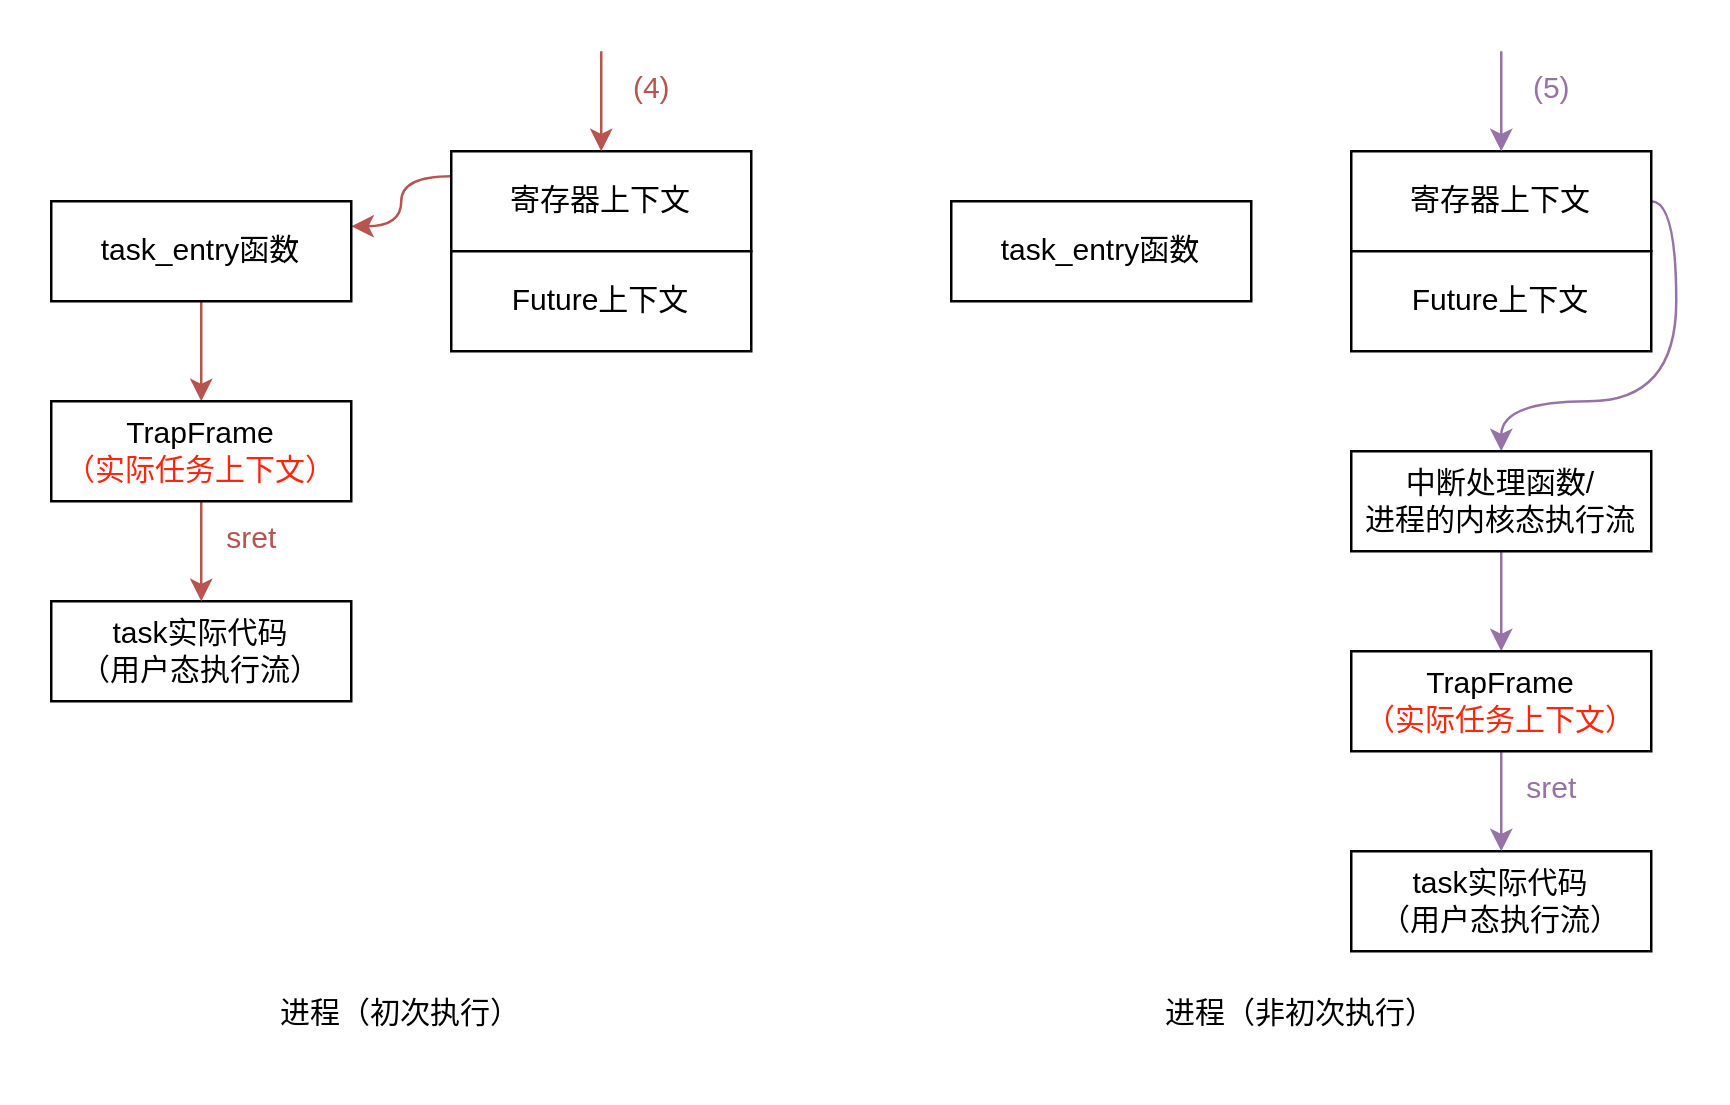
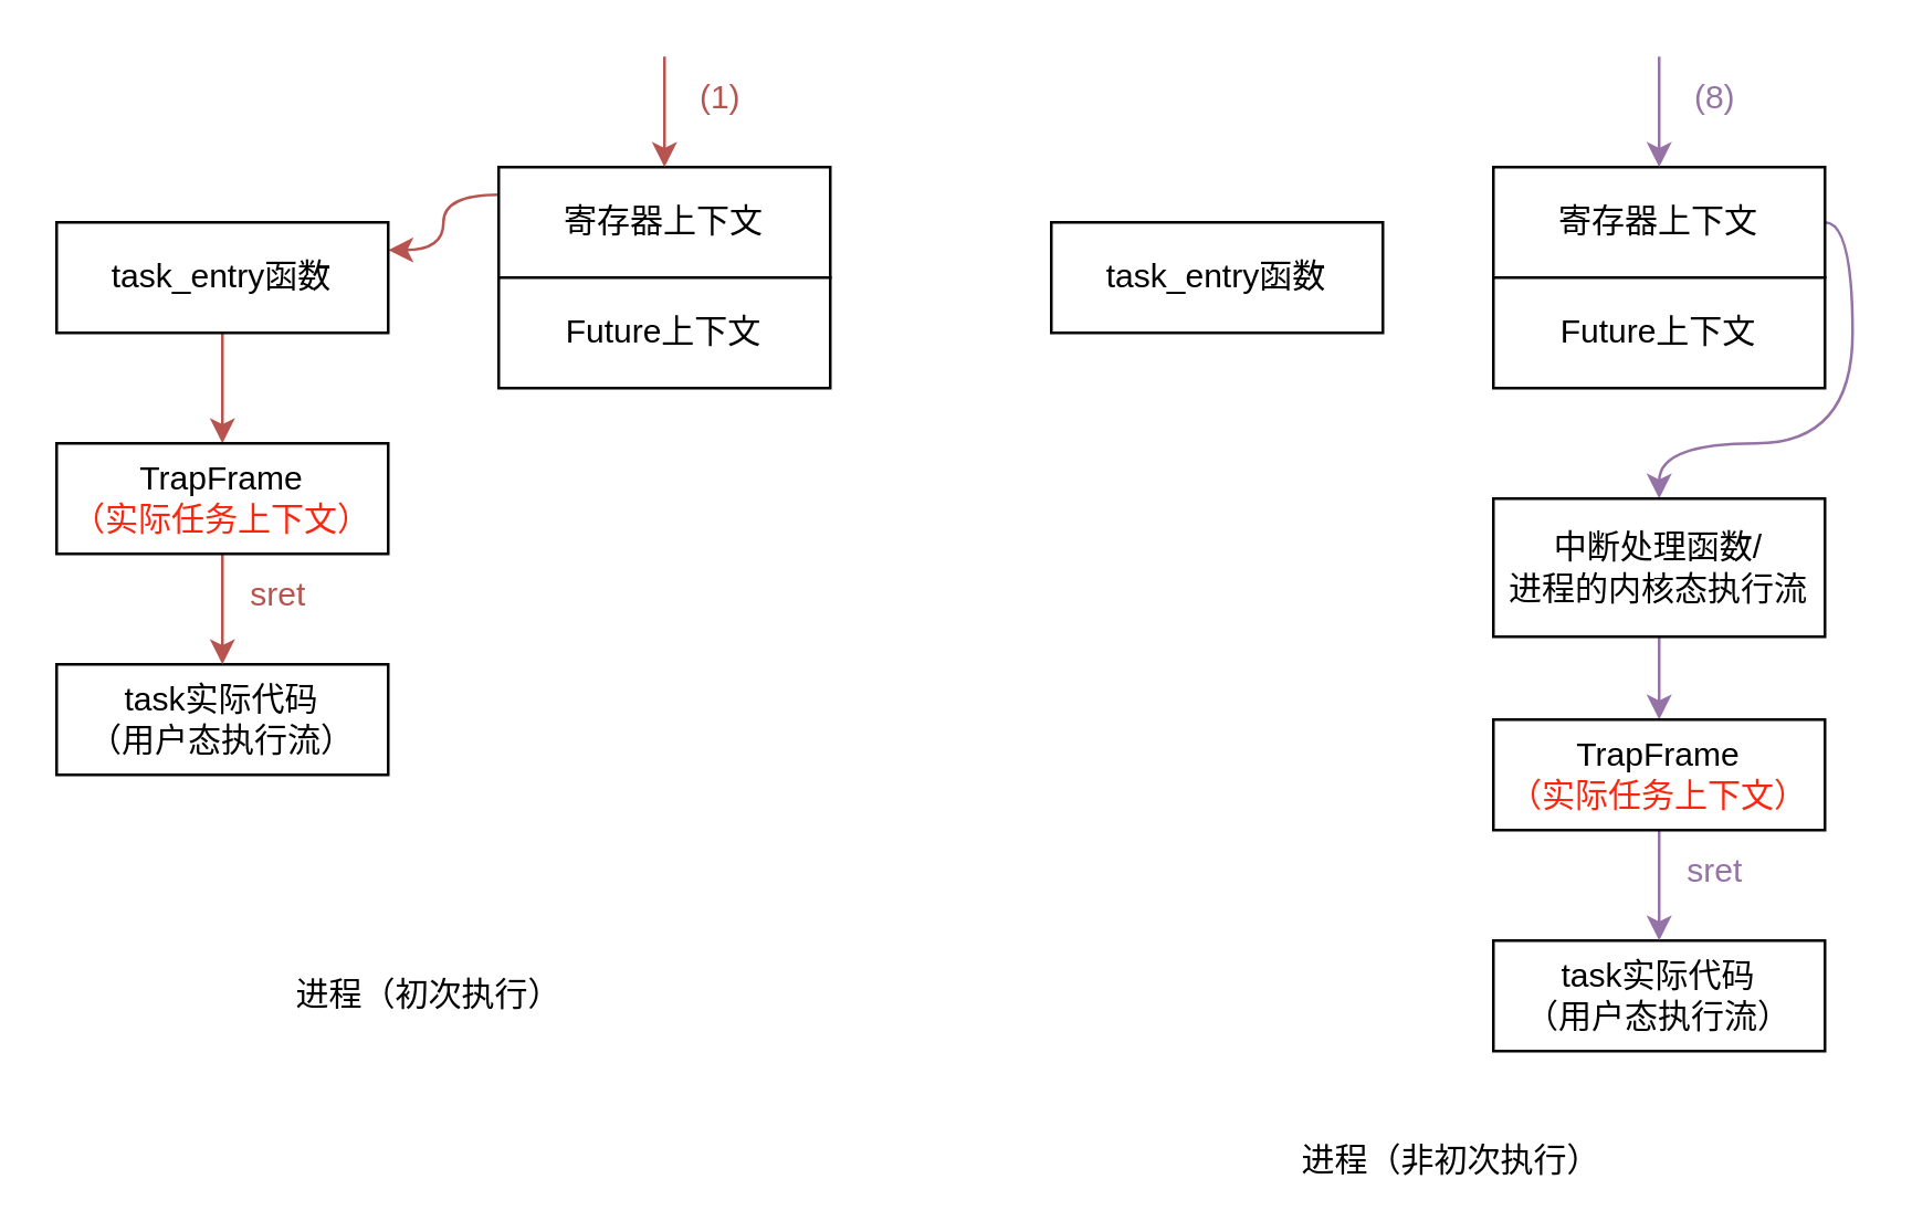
  <mxCell id="0" />
  <mxCell id="1" parent="0" />
  <mxCell id="2" style="edgeStyle=orthogonalEdgeStyle;curved=1;html=1;exitX=0;exitY=0.25;exitDx=0;exitDy=0;entryX=1;entryY=0.25;entryDx=0;entryDy=0;fontColor=#FF250D;fillColor=#f8cecc;strokeColor=#b85450;" parent="1" source="3" target="6" edge="1"><mxGeometry relative="1" as="geometry" /></mxCell>
  <mxCell id="3" value="寄存器上下文" style="rounded=0;whiteSpace=wrap;html=1;" parent="1" vertex="1"><mxGeometry x="180" y="60" width="120" height="40" as="geometry" /></mxCell>
  <mxCell id="4" value="Future上下文" style="rounded=0;whiteSpace=wrap;html=1;" parent="1" vertex="1"><mxGeometry x="180" y="100" width="120" height="40" as="geometry" /></mxCell>
  <mxCell id="5" style="edgeStyle=none;html=1;exitX=0.5;exitY=1;exitDx=0;exitDy=0;entryX=0.5;entryY=0;entryDx=0;entryDy=0;fillColor=#f8cecc;strokeColor=#b85450;" edge="1" parent="1" source="6" target="21"><mxGeometry relative="1" as="geometry" /></mxCell>
  <mxCell id="6" value="task_entry函数" style="rounded=0;whiteSpace=wrap;html=1;" parent="1" vertex="1"><mxGeometry x="20" y="80" width="120" height="40" as="geometry" /></mxCell>
  <mxCell id="7" style="edgeStyle=orthogonalEdgeStyle;curved=1;html=1;exitX=1;exitY=0.5;exitDx=0;exitDy=0;entryX=0.5;entryY=0;entryDx=0;entryDy=0;fontColor=#FF250D;fillColor=#e1d5e7;strokeColor=#9673A6;" parent="1" source="8" target="13" edge="1"><mxGeometry relative="1" as="geometry"><Array as="points"><mxPoint x="670" y="80" /><mxPoint x="670" y="160" /><mxPoint x="600" y="160" /></Array></mxGeometry></mxCell>
  <mxCell id="8" value="寄存器上下文" style="rounded=0;whiteSpace=wrap;html=1;" parent="1" vertex="1"><mxGeometry x="540" y="60" width="120" height="40" as="geometry" /></mxCell>
  <mxCell id="9" value="Future上下文" style="rounded=0;whiteSpace=wrap;html=1;" parent="1" vertex="1"><mxGeometry x="540" y="100" width="120" height="40" as="geometry" /></mxCell>
  <mxCell id="10" value="task_entry函数" style="rounded=0;whiteSpace=wrap;html=1;" parent="1" vertex="1"><mxGeometry x="380" y="80" width="120" height="40" as="geometry" /></mxCell>
  <mxCell id="11" value="task实际代码&lt;br&gt;（用户态执行流）" style="rounded=0;whiteSpace=wrap;html=1;" parent="1" vertex="1"><mxGeometry x="20" y="240" width="120" height="40" as="geometry" /></mxCell>
  <mxCell id="12" style="edgeStyle=orthogonalEdgeStyle;curved=1;html=1;exitX=0.5;exitY=1;exitDx=0;exitDy=0;entryX=0.5;entryY=0;entryDx=0;entryDy=0;strokeColor=#9673a6;fontColor=#B85450;fillColor=#e1d5e7;" edge="1" parent="1" source="13" target="24"><mxGeometry relative="1" as="geometry" /></mxCell>
- <mxCell id="13" value="中断处理函数/&lt;br&gt;进程的内核态执行流" style="rounded=0;whiteSpace=wrap;html=1;" parent="1" vertex="1"><mxGeometry x="540" y="180" width="120" height="40" as="geometry" /></mxCell>
+ <mxCell id="13" value="中断处理函数/&lt;br&gt;进程的内核态执行流" style="rounded=0;whiteSpace=wrap;html=1;" parent="1" vertex="1"><mxGeometry x="540" y="180" width="120" height="50" as="geometry" /></mxCell>
  <mxCell id="14" value="" style="endArrow=classic;html=1;fontColor=#FF250D;curved=1;entryX=0.5;entryY=0;entryDx=0;entryDy=0;fillColor=#f8cecc;strokeColor=#B85450;" parent="1" target="3" edge="1"><mxGeometry width="50" height="50" relative="1" as="geometry"><mxPoint x="240" y="20" as="sourcePoint" /><mxPoint x="240" y="-30" as="targetPoint" /></mxGeometry></mxCell>
  <mxCell id="15" value="" style="endArrow=classic;html=1;fontColor=#FF250D;curved=1;entryX=0.5;entryY=0;entryDx=0;entryDy=0;fillColor=#e1d5e7;strokeColor=#9673a6;" parent="1" target="8" edge="1"><mxGeometry width="50" height="50" relative="1" as="geometry"><mxPoint x="600" y="20" as="sourcePoint" /><mxPoint x="250" y="70" as="targetPoint" /></mxGeometry></mxCell>
- <mxCell id="16" value="&lt;font color=&quot;#b85450&quot;&gt;(4)&lt;/font&gt;" style="text;html=1;align=center;verticalAlign=middle;resizable=0;points=[];autosize=1;strokeColor=none;fillColor=none;fontColor=#FF250D;" parent="1" vertex="1"><mxGeometry x="240" y="20" width="40" height="30" as="geometry" /></mxCell>
- <mxCell id="17" value="&lt;font color=&quot;#9673a6&quot;&gt;(5)&lt;/font&gt;" style="text;html=1;align=center;verticalAlign=middle;resizable=0;points=[];autosize=1;strokeColor=none;fillColor=none;fontColor=#FF250D;" parent="1" vertex="1"><mxGeometry x="600" y="20" width="40" height="30" as="geometry" /></mxCell>
- <mxCell id="18" value="&lt;font color=&quot;#000000&quot;&gt;进程（初次执行）&lt;/font&gt;" style="text;html=1;strokeColor=none;fillColor=none;align=center;verticalAlign=middle;whiteSpace=wrap;rounded=0;fontColor=#82B366;" parent="1" vertex="1"><mxGeometry x="100" y="390" width="120" height="30" as="geometry" /></mxCell>
- <mxCell id="19" value="&lt;font color=&quot;#000000&quot;&gt;进程（非初次执行）&lt;/font&gt;" style="text;html=1;strokeColor=none;fillColor=none;align=center;verticalAlign=middle;whiteSpace=wrap;rounded=0;fontColor=#82B366;" parent="1" vertex="1"><mxGeometry x="460" y="390" width="120" height="30" as="geometry" /></mxCell>
+ <mxCell id="16" value="&lt;font color=&quot;#b85450&quot;&gt;(1)&lt;/font&gt;" style="text;html=1;align=center;verticalAlign=middle;resizable=0;points=[];autosize=1;strokeColor=none;fillColor=none;fontColor=#FF250D;" parent="1" vertex="1"><mxGeometry x="240" y="20" width="40" height="30" as="geometry" /></mxCell>
+ <mxCell id="17" value="&lt;font color=&quot;#9673a6&quot;&gt;(8)&lt;/font&gt;" style="text;html=1;align=center;verticalAlign=middle;resizable=0;points=[];autosize=1;strokeColor=none;fillColor=none;fontColor=#FF250D;" parent="1" vertex="1"><mxGeometry x="600" y="20" width="40" height="30" as="geometry" /></mxCell>
+ <mxCell id="18" value="&lt;font color=&quot;#000000&quot;&gt;进程（初次执行）&lt;/font&gt;" style="text;html=1;strokeColor=none;fillColor=none;align=center;verticalAlign=middle;whiteSpace=wrap;rounded=0;fontColor=#82B366;" parent="1" vertex="1"><mxGeometry x="95" y="345" width="120" height="30" as="geometry" /></mxCell>
+ <mxCell id="19" value="&lt;font color=&quot;#000000&quot;&gt;进程（非初次执行）&lt;/font&gt;" style="text;html=1;strokeColor=none;fillColor=none;align=center;verticalAlign=middle;whiteSpace=wrap;rounded=0;fontColor=#82B366;" parent="1" vertex="1"><mxGeometry x="465" y="405" width="120" height="30" as="geometry" /></mxCell>
  <mxCell id="20" style="edgeStyle=orthogonalEdgeStyle;curved=1;html=1;exitX=0.5;exitY=1;exitDx=0;exitDy=0;strokeColor=#B85450;fontColor=#B85450;" edge="1" parent="1" source="21" target="11"><mxGeometry relative="1" as="geometry" /></mxCell>
  <mxCell id="21" value="TrapFrame&lt;br&gt;&lt;span style=&quot;color: rgb(255, 37, 13);&quot;&gt;（实际任务上下文）&lt;/span&gt;" style="rounded=0;whiteSpace=wrap;html=1;" vertex="1" parent="1"><mxGeometry x="20" y="160" width="120" height="40" as="geometry" /></mxCell>
  <mxCell id="22" value="task实际代码&lt;br&gt;（用户态执行流）" style="rounded=0;whiteSpace=wrap;html=1;" vertex="1" parent="1"><mxGeometry x="540" y="340" width="120" height="40" as="geometry" /></mxCell>
  <mxCell id="23" style="edgeStyle=orthogonalEdgeStyle;curved=1;html=1;exitX=0.5;exitY=1;exitDx=0;exitDy=0;entryX=0.5;entryY=0;entryDx=0;entryDy=0;strokeColor=#9673a6;fontColor=#B85450;fillColor=#e1d5e7;" edge="1" parent="1" source="24" target="22"><mxGeometry relative="1" as="geometry" /></mxCell>
  <mxCell id="24" value="TrapFrame&lt;br&gt;&lt;span style=&quot;color: rgb(255, 37, 13);&quot;&gt;（实际任务上下文）&lt;/span&gt;" style="rounded=0;whiteSpace=wrap;html=1;" vertex="1" parent="1"><mxGeometry x="540" y="260" width="120" height="40" as="geometry" /></mxCell>
  <mxCell id="25" value="&lt;font color=&quot;#b85450&quot;&gt;sret&lt;/font&gt;" style="text;html=1;align=center;verticalAlign=middle;resizable=0;points=[];autosize=1;strokeColor=none;fillColor=none;fontColor=#FF250D;" vertex="1" parent="1"><mxGeometry x="80" y="200" width="40" height="30" as="geometry" /></mxCell>
  <mxCell id="26" value="&lt;font color=&quot;#9673a6&quot;&gt;sret&lt;/font&gt;" style="text;html=1;align=center;verticalAlign=middle;resizable=0;points=[];autosize=1;strokeColor=none;fillColor=none;fontColor=#FF250D;" vertex="1" parent="1"><mxGeometry x="600" y="300" width="40" height="30" as="geometry" /></mxCell>
